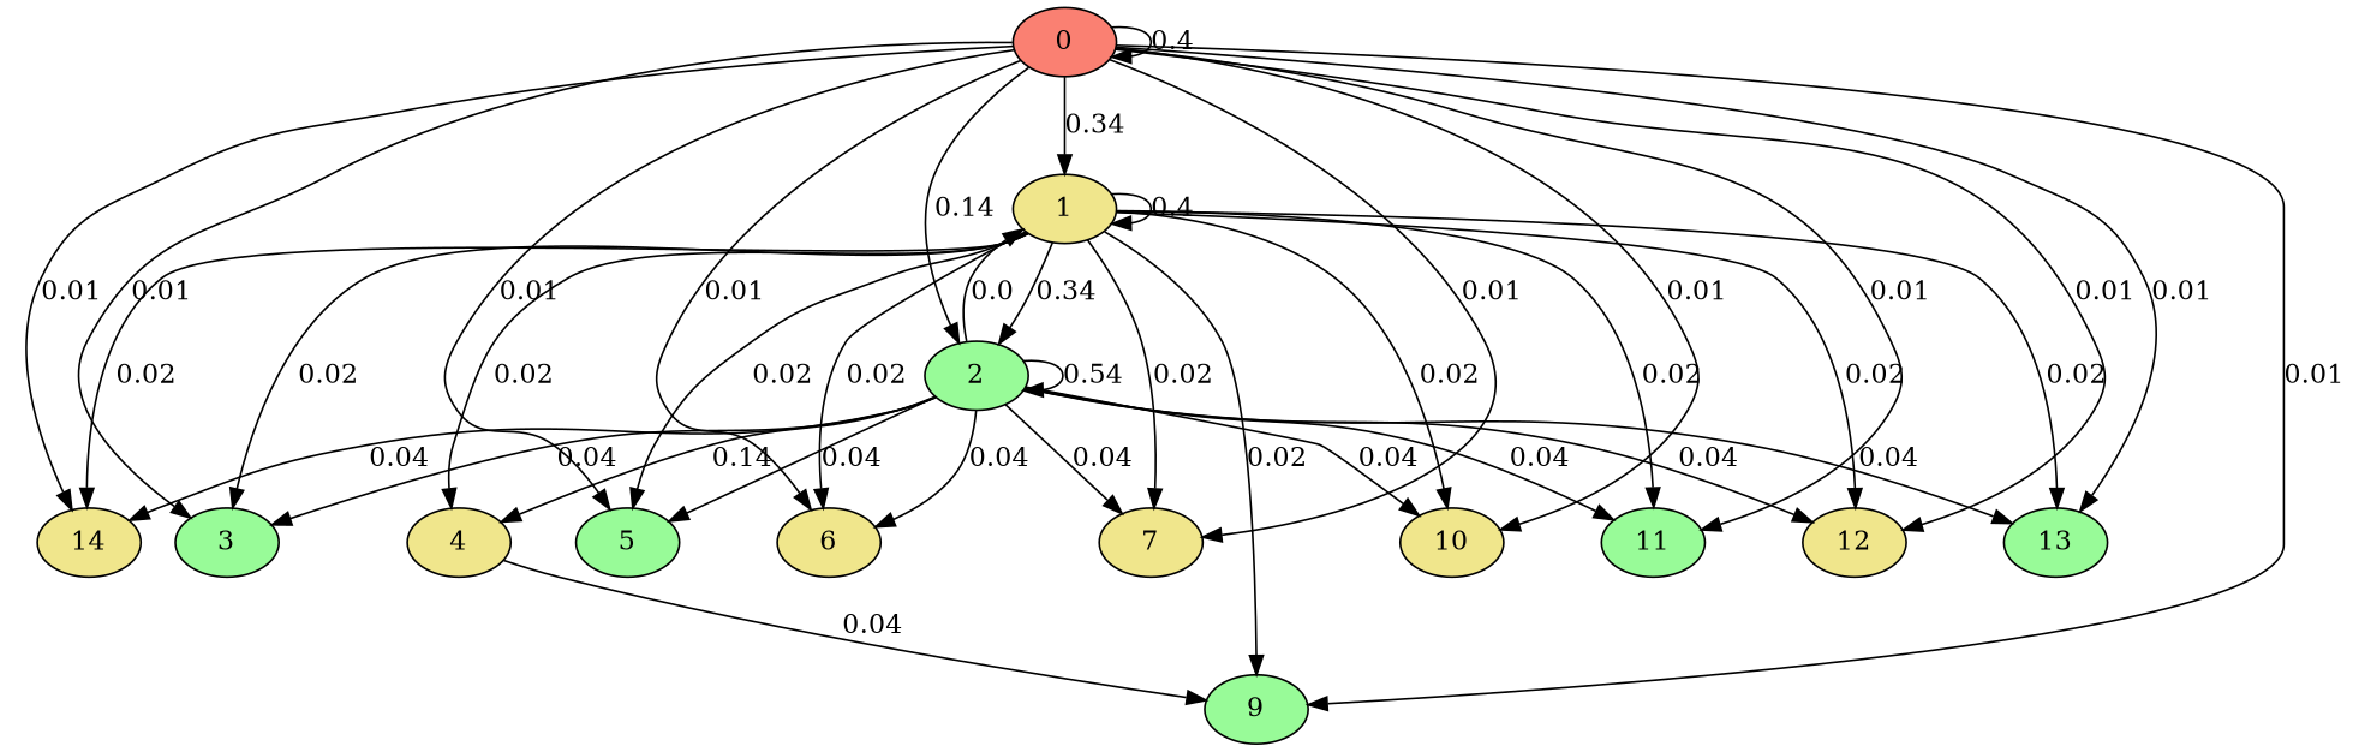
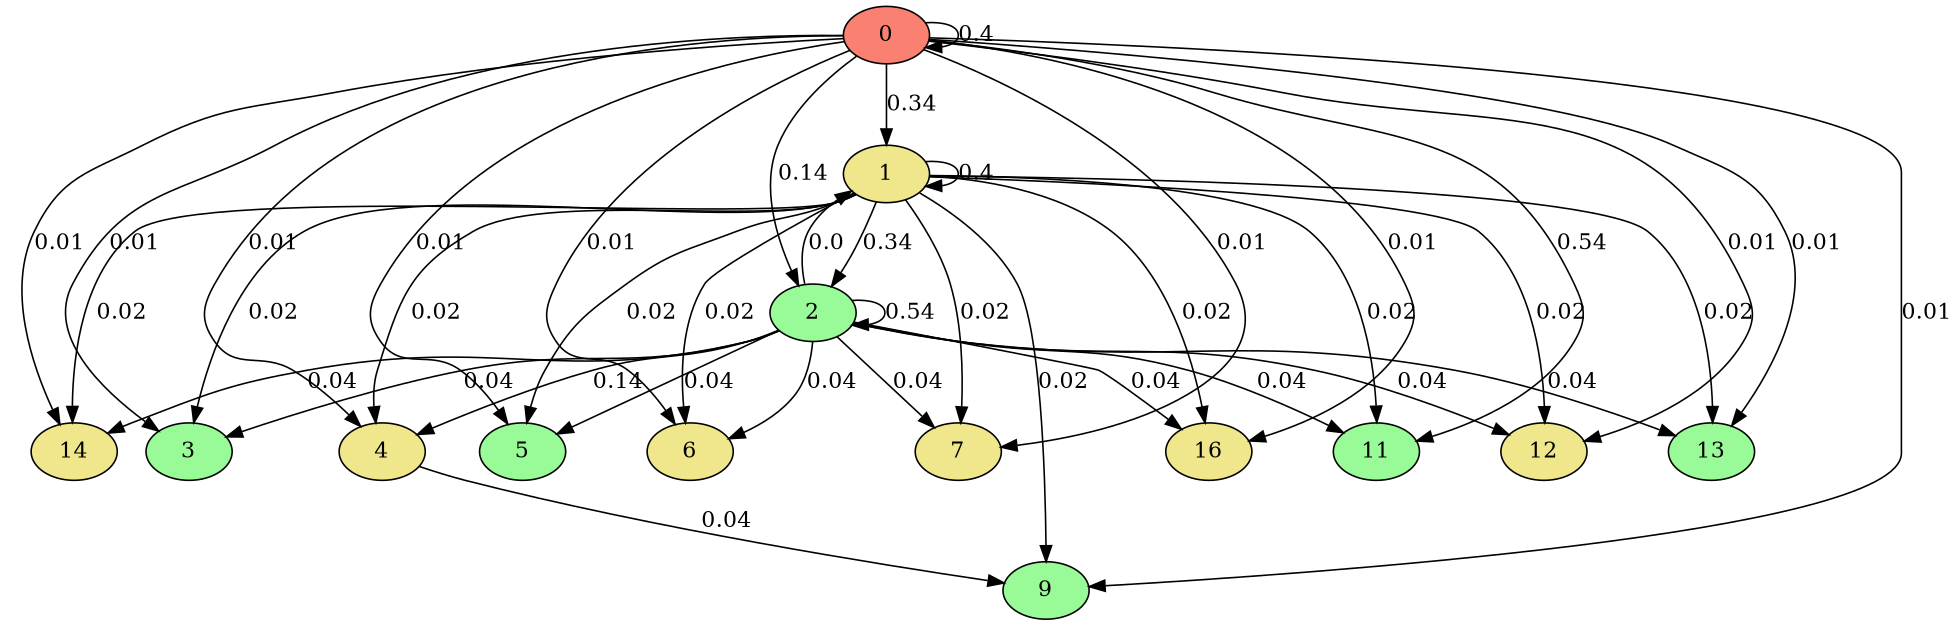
  digraph {
    node [fillcolor=khaki style=filled]
    0 [fillcolor=salmon]
    1
    2 [fillcolor=palegreen]
    3 [fillcolor=palegreen]
    4
    5 [fillcolor=palegreen]
    6
    7
    9 [fillcolor=palegreen]
-   10
+   10 [label=16]
    11 [fillcolor=palegreen]
    12
    13 [fillcolor=palegreen]
    14
    0 -> 0 [label=0.4]
    0 -> 1 [label=0.34]
    0 -> 2 [label=0.14]
    0 -> 3 [label=0.01]
+   0 -> 4 [label=0.01]
    0 -> 5 [label=0.01]
    0 -> 6 [label=0.01]
    0 -> 7 [label=0.01]
    0 -> 9 [label=0.01]
    0 -> 10 [label=0.01]
-   0 -> 11 [label=0.01]
+   0 -> 11 [label=0.54]
    0 -> 12 [label=0.01]
    0 -> 13 [label=0.01]
    0 -> 14 [label=0.01]
    1 -> 1 [label=0.4]
    1 -> 2 [label=0.34]
    1 -> 3 [label=0.02]
    1 -> 4 [label=0.02]
    1 -> 5 [label=0.02]
    1 -> 6 [label=0.02]
    1 -> 7 [label=0.02]
    1 -> 9 [label=0.02]
    1 -> 10 [label=0.02]
    1 -> 11 [label=0.02]
    1 -> 12 [label=0.02]
    1 -> 13 [label=0.02]
    1 -> 14 [label=0.02]
    2 -> 1 [label=0.0]
    2 -> 2 [label=0.54]
    2 -> 3 [label=0.04]
    2 -> 4 [label=0.14]
    2 -> 5 [label=0.04]
    2 -> 6 [label=0.04]
    2 -> 7 [label=0.04]
    2 -> 10 [label=0.04]
    2 -> 11 [label=0.04]
    2 -> 12 [label=0.04]
    2 -> 13 [label=0.04]
    2 -> 14 [label=0.04]
    4 -> 9 [label=0.04]
  }
